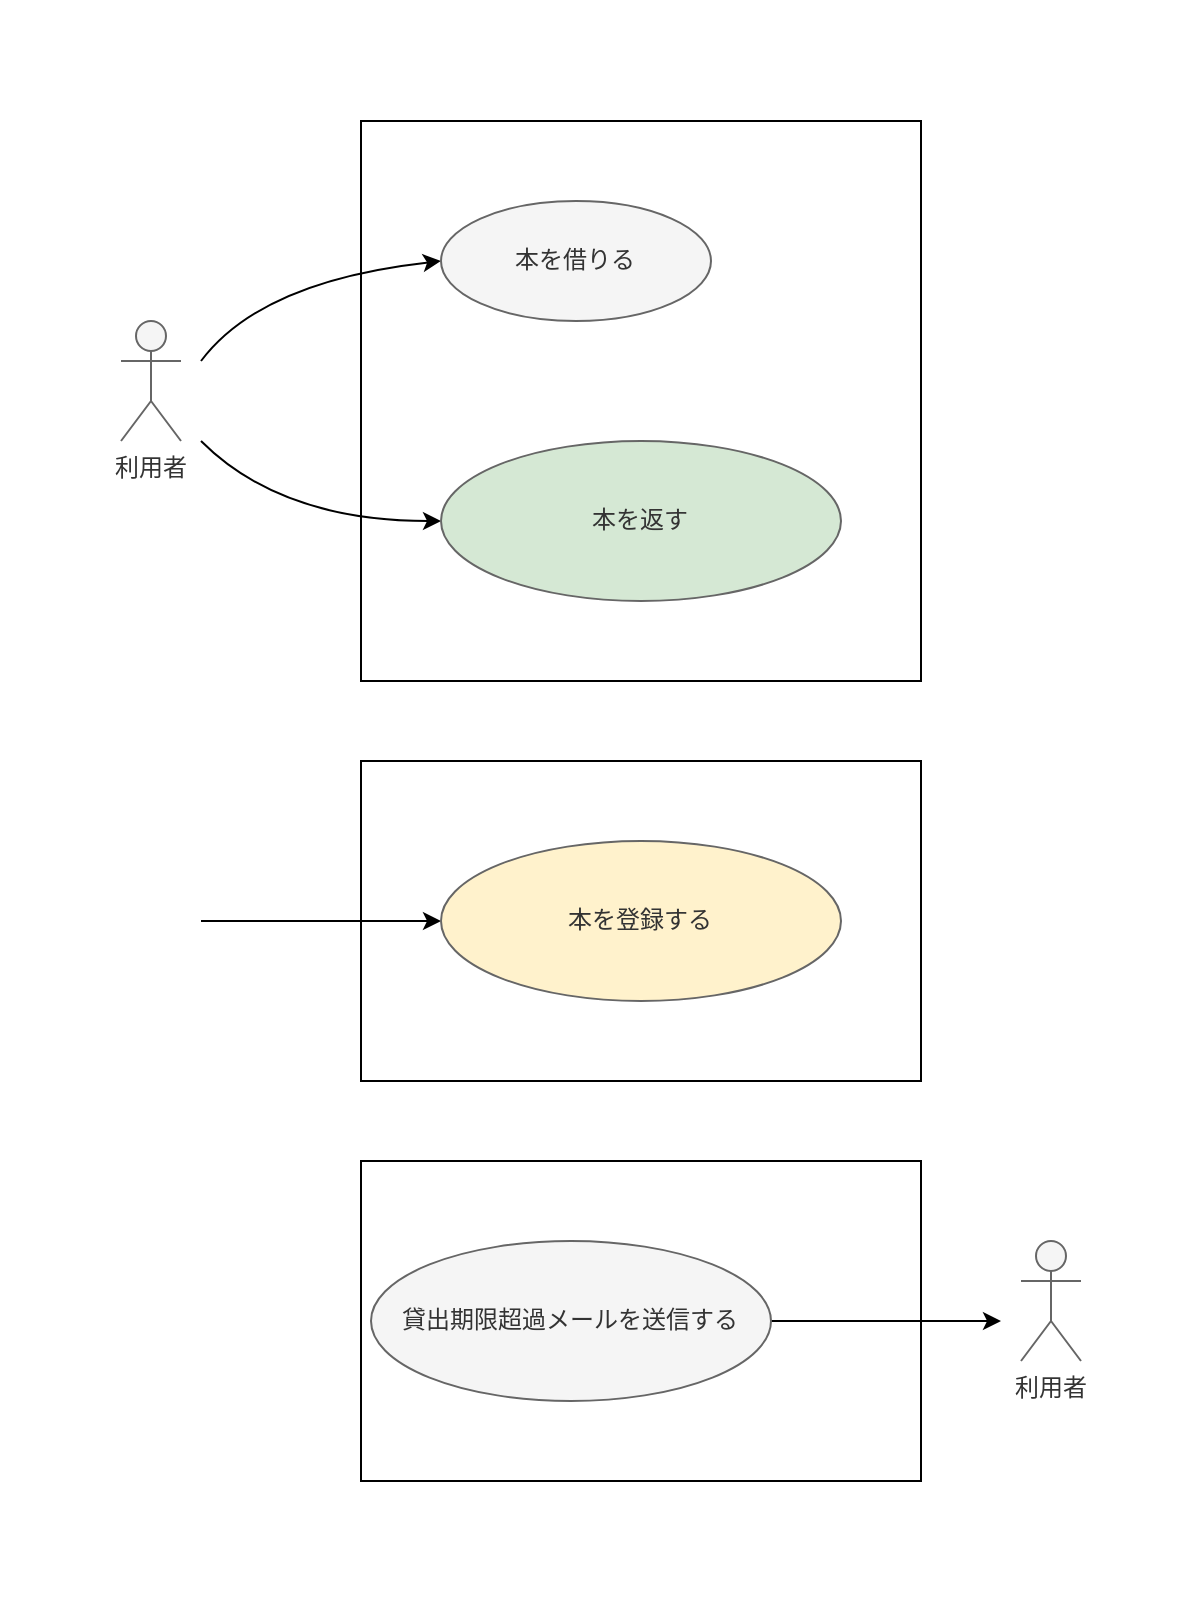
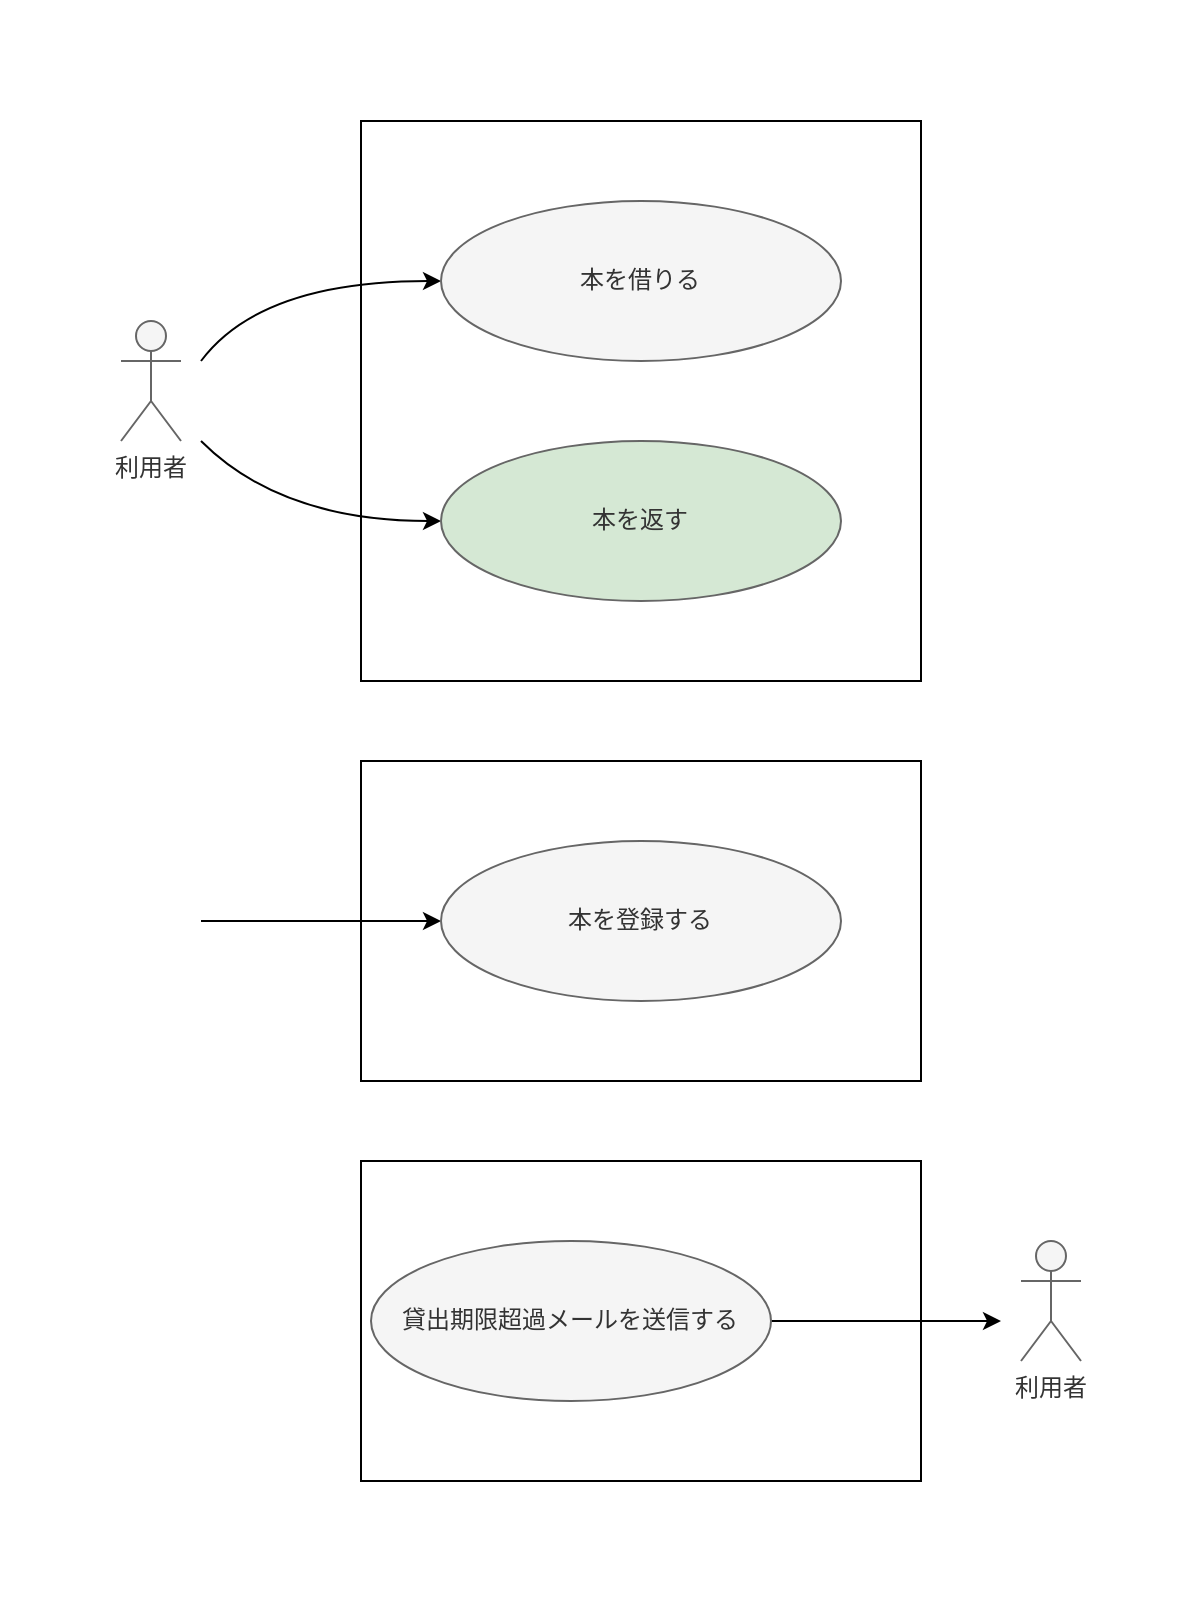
  <mxCell id="0" />
  <mxCell id="1" parent="0" />
  <mxCell id="2" value="" style="rounded=0;whiteSpace=wrap;html=1;fillColor=none;strokeColor=none;" vertex="1" parent="1"><mxGeometry y="20" width="560" height="760" as="geometry" x="20" /></mxCell>
  <mxCell id="3" value="利用者" style="shape=umlActor;verticalLabelPosition=bottom;verticalAlign=top;html=1;outlineConnect=0;fillColor=#f5f5f5;fontColor=#333333;strokeColor=#666666;" vertex="1" parent="1"><mxGeometry x="60" y="160" width="30" height="60" as="geometry" /></mxCell>
  <mxCell id="4" value="" style="rounded=0;whiteSpace=wrap;html=1;fillColor=none;strokeColor=#000000;" vertex="1" parent="1"><mxGeometry x="180" y="60" width="280" height="280" as="geometry" /></mxCell>
  <mxCell id="5" style="edgeStyle=none;html=1;exitX=0;exitY=0.5;exitDx=0;exitDy=0;strokeColor=#000000;curved=1;startArrow=classic;startFill=1;endArrow=none;endFill=0;" edge="1" parent="1" source="6"><mxGeometry relative="1" as="geometry"><mxPoint x="100" y="180" as="targetPoint" /><Array as="points"><mxPoint x="130" y="140" /></Array></mxGeometry></mxCell>
- <mxCell id="6" value="本を借りる" style="ellipse;whiteSpace=wrap;html=1;fillColor=#f5f5f5;fontColor=#333333;strokeColor=#666666;" vertex="1" parent="1"><mxGeometry x="220" y="100" width="135" height="60" as="geometry" /></mxCell>
+ <mxCell id="6" value="本を借りる" style="ellipse;whiteSpace=wrap;html=1;fillColor=#f5f5f5;fontColor=#333333;strokeColor=#666666;" vertex="1" parent="1"><mxGeometry x="220" y="100" width="200" height="80" as="geometry" /></mxCell>
  <mxCell id="7" style="edgeStyle=none;curved=1;html=1;exitX=0;exitY=0.5;exitDx=0;exitDy=0;strokeColor=#000000;startArrow=classic;startFill=1;endArrow=none;endFill=0;" edge="1" parent="1" source="8"><mxGeometry relative="1" as="geometry"><mxPoint x="100" y="220" as="targetPoint" /><Array as="points"><mxPoint x="140" y="260" /></Array></mxGeometry></mxCell>
  <mxCell id="8" value="本を返す" style="ellipse;whiteSpace=wrap;html=1;fillColor=#d5e8d4;fontColor=#333333;strokeColor=#666666;" vertex="1" parent="1"><mxGeometry x="220" y="220" width="200" height="80" as="geometry" /></mxCell>
  <mxCell id="9" value="" style="rounded=0;whiteSpace=wrap;html=1;fillColor=none;strokeColor=#000000;" vertex="1" parent="1"><mxGeometry x="180" y="380" width="280" height="160" as="geometry" /></mxCell>
  <mxCell id="10" style="edgeStyle=none;html=1;exitX=0;exitY=0.5;exitDx=0;exitDy=0;strokeColor=#000000;startArrow=classic;startFill=1;endArrow=none;endFill=0;rounded=0;" edge="1" parent="1" source="11"><mxGeometry relative="1" as="geometry"><mxPoint x="130" y="460" as="targetPoint" /><Array as="points"><mxPoint x="130" y="460" /><mxPoint x="100" y="460" /></Array></mxGeometry></mxCell>
- <mxCell id="11" value="本を登録する" style="ellipse;whiteSpace=wrap;html=1;fillColor=#fff2cc;fontColor=#333333;strokeColor=#666666;" vertex="1" parent="1"><mxGeometry x="220" y="420" width="200" height="80" as="geometry" /></mxCell>
+ <mxCell id="11" value="本を登録する" style="ellipse;whiteSpace=wrap;html=1;fillColor=#f5f5f5;fontColor=#333333;strokeColor=#666666;" vertex="1" parent="1"><mxGeometry x="220" y="420" width="200" height="80" as="geometry" /></mxCell>
  <mxCell id="12" value="" style="rounded=0;whiteSpace=wrap;html=1;fillColor=none;strokeColor=#000000;" vertex="1" parent="1"><mxGeometry x="180" y="580" width="280" height="160" as="geometry" /></mxCell>
  <mxCell id="13" style="edgeStyle=none;rounded=0;html=1;exitX=1;exitY=0.5;exitDx=0;exitDy=0;strokeColor=#000000;startArrow=none;startFill=0;endArrow=classic;endFill=1;" edge="1" parent="1" source="14"><mxGeometry relative="1" as="geometry"><mxPoint x="500" y="660" as="targetPoint" /></mxGeometry></mxCell>
  <mxCell id="14" value="貸出期限超過メールを送信する" style="ellipse;whiteSpace=wrap;html=1;fillColor=#f5f5f5;fontColor=#333333;strokeColor=#666666;" vertex="1" parent="1"><mxGeometry x="185" y="620" width="200" height="80" as="geometry" /></mxCell>
  <mxCell id="15" value="利用者" style="shape=umlActor;verticalLabelPosition=bottom;verticalAlign=top;html=1;outlineConnect=0;fillColor=#f5f5f5;fontColor=#333333;strokeColor=#666666;" vertex="1" parent="1"><mxGeometry x="510" y="620" width="30" height="60" as="geometry" /></mxCell>
